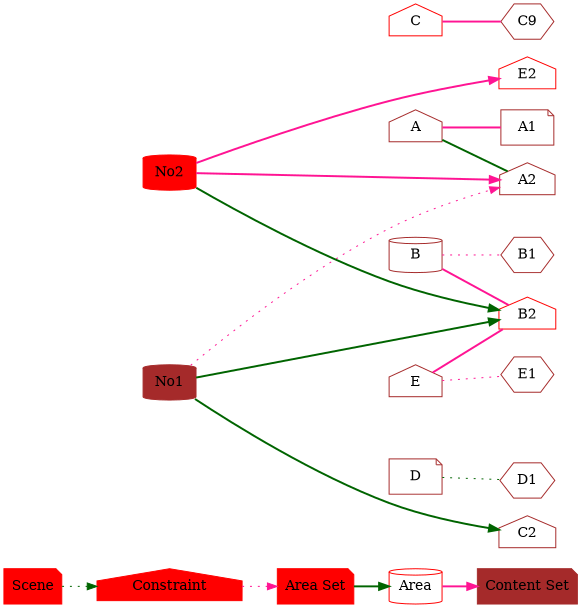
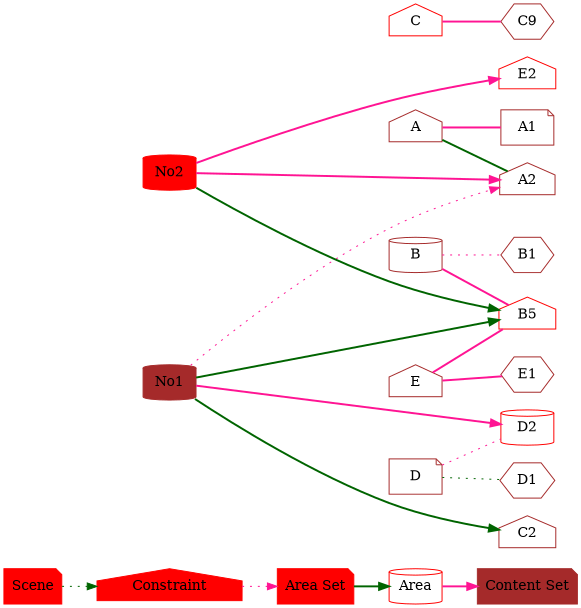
  digraph {
    clusterrank=global
    fontname="DejaVu Serif"
    rankdir=LR
    node [color=brown fontname="DejaVu Serif" shape=house]
    edge [color=deeppink fontname="DejaVu Serif" style=bold]
    Area [color=red shape=cylinder]
    n2 [label=A]
    n3 [label=B shape=cylinder]
    n4 [color=red label=C]
    n5 [label=D shape=note]
    n6 [label=E]
    n7 [label=A1 shape=note]
    n8 [label=A2]
    n9 [label=B1 shape=hexagon]
-   n10 [color=red label=B2]
+   n10 [color=red label=B5]
    n11 [label=C9 shape=hexagon]
    n12 [label=C2]
    n13 [label=D1 shape=hexagon]
+   n14 [color=red label=D2 shape=cylinder]
    n15 [label=E1 shape=hexagon]
    n16 [color=red label=E2]
    Constraint [color=red style=filled]
    n18 [label=No1 shape=cylinder style=filled]
    n19 [color=red label=No2 shape=cylinder style=filled]
    "Area Set" [color=red shape=note style=filled]
    "Content Set" [shape=note style=filled]
    Scene [color=red shape=note style=filled]
    subgraph sub_1 {
      rank=same
      Area
      n2
      n3
      n4
      n5
      n6
    }
    subgraph sub_2 {
      rank=same
      n7
      n8
      n9
      n10
      n11
      n12
      n13
+     n14
      n15
      n16
    }
    subgraph sub_3 {
      rank=same
      Constraint
      n18
      n19
    }
    subgraph sub_4 {
      rank=same
      Constraint
    }
    subgraph sub_5 {
      rank=same
      Constraint
    }
    subgraph sub_6 {
      "Area Set"
    }
    subgraph sub_7 {
      "Content Set"
    }
    subgraph sub_8 {
      rank=same
      Scene
    }
    Area -> "Content Set"
    n2 -> n7 [dir=none]
    n2 -> n8 [color=darkgreen dir=none]
    n3 -> n9 [dir=none style=dotted]
    n3 -> n10 [dir=none]
    n4 -> n11 [dir=none]
    n5 -> n13 [color=darkgreen dir=none style=dotted]
+   n5 -> n14 [dir=none style=dotted]
    n6 -> n10 [dir=none]
-   n6 -> n15 [dir=none style=dotted]
+   n6 -> n15 [dir=none]
    Constraint -> "Area Set" [style=dotted]
    n18 -> n8 [style=dotted]
    n18 -> n10 [color=darkgreen]
    n18 -> n12 [color=darkgreen]
+   n18 -> n14
    n19 -> n8
    n19 -> n10 [color=darkgreen]
    n19 -> n16
    "Area Set" -> Area [color=darkgreen]
    Scene -> Constraint [color=darkgreen style=dotted]
  }
